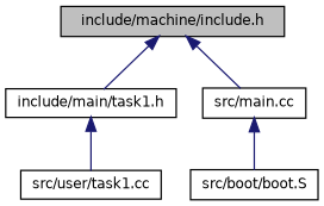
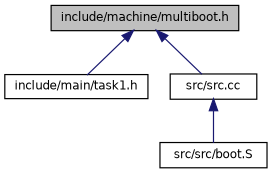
  digraph {
    node [color=black fontname=Helvetica fontsize=10 shape=record]
    edge [color=midnightblue dir=back fontname=Helvetica fontsize=10 labelfontname=Helvetica labelfontsize=10 style=solid]
-   n1 [fillcolor=grey75 fontcolor=black height=0.2 label="include/machine/include.h" style=filled width=0.4]
+   n1 [fillcolor=grey75 fontcolor=black height=0.2 label="include/machine/multiboot.h" style=filled width=0.4]
    n2 [height=0.2 label="include/main/task1.h" width=0.4]
-   n3 [height=0.2 label="src/main.cc" width=0.4]
-   n4 [height=0.2 label="src/user/task1.cc" width=0.4]
-   n5 [height=0.2 label="src/boot/boot.S" width=0.4]
+   n3 [height=0.2 label="src/src.cc" width=0.4]
+   n5 [height=0.2 label="src/src/boot.S" width=0.4]
    n1 -> n2
    n1 -> n3
-   n2 -> n4
    n3 -> n5
  }
